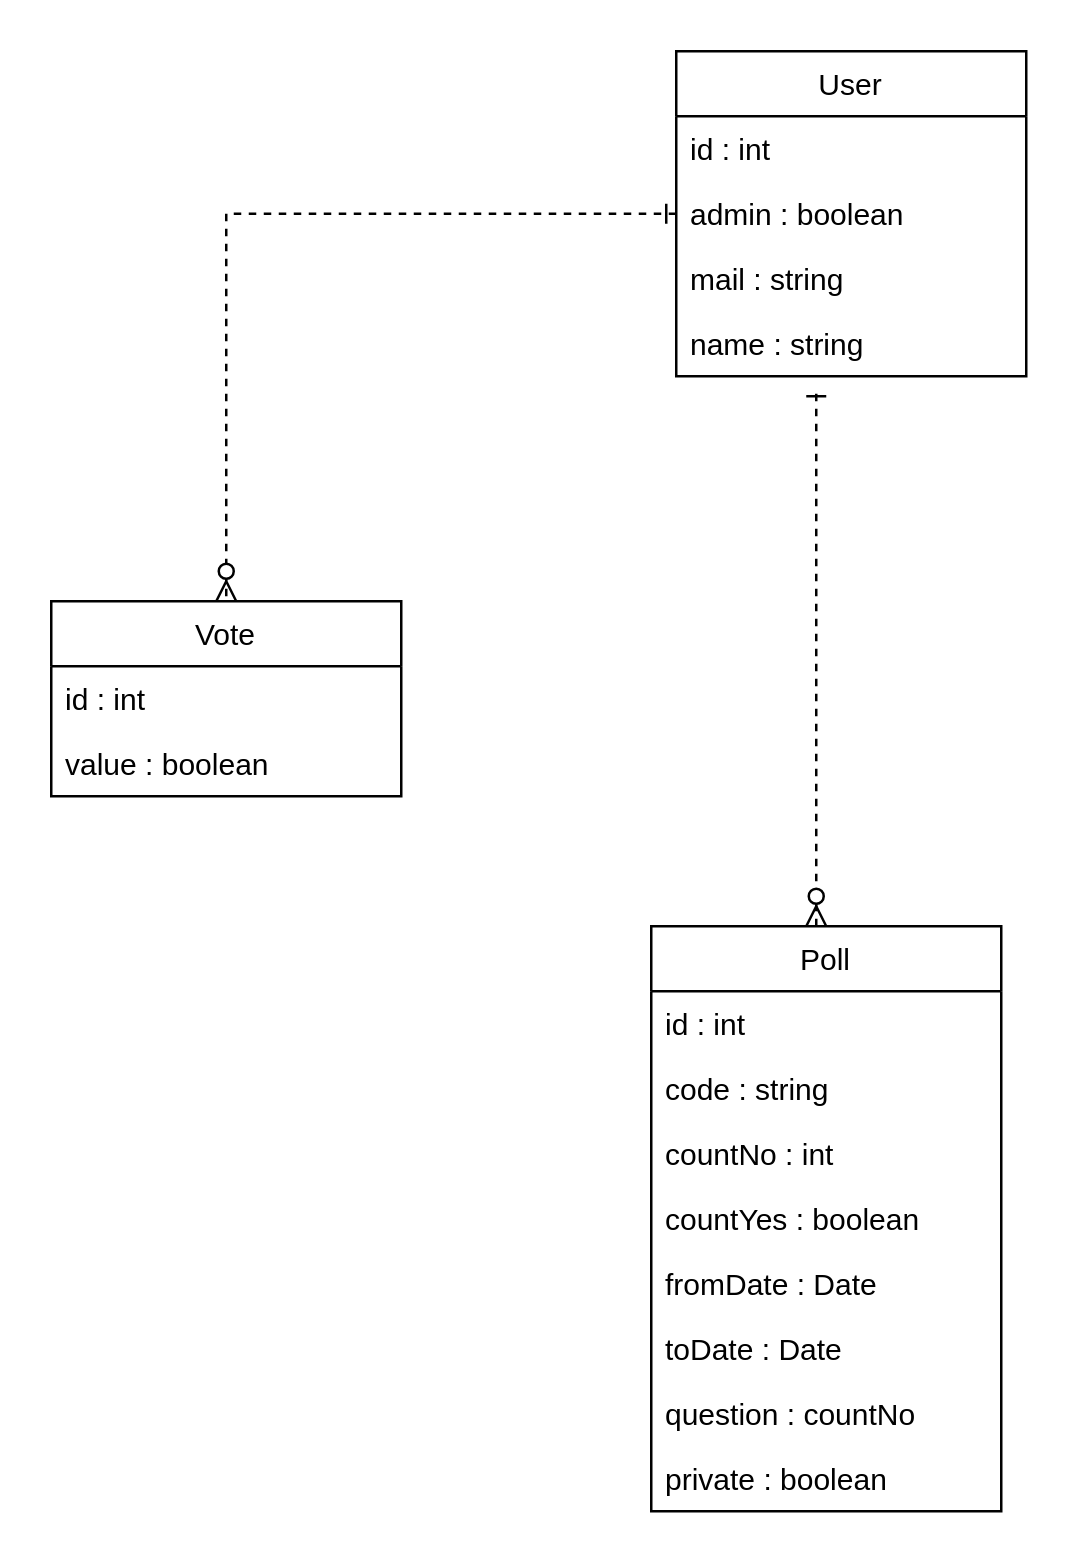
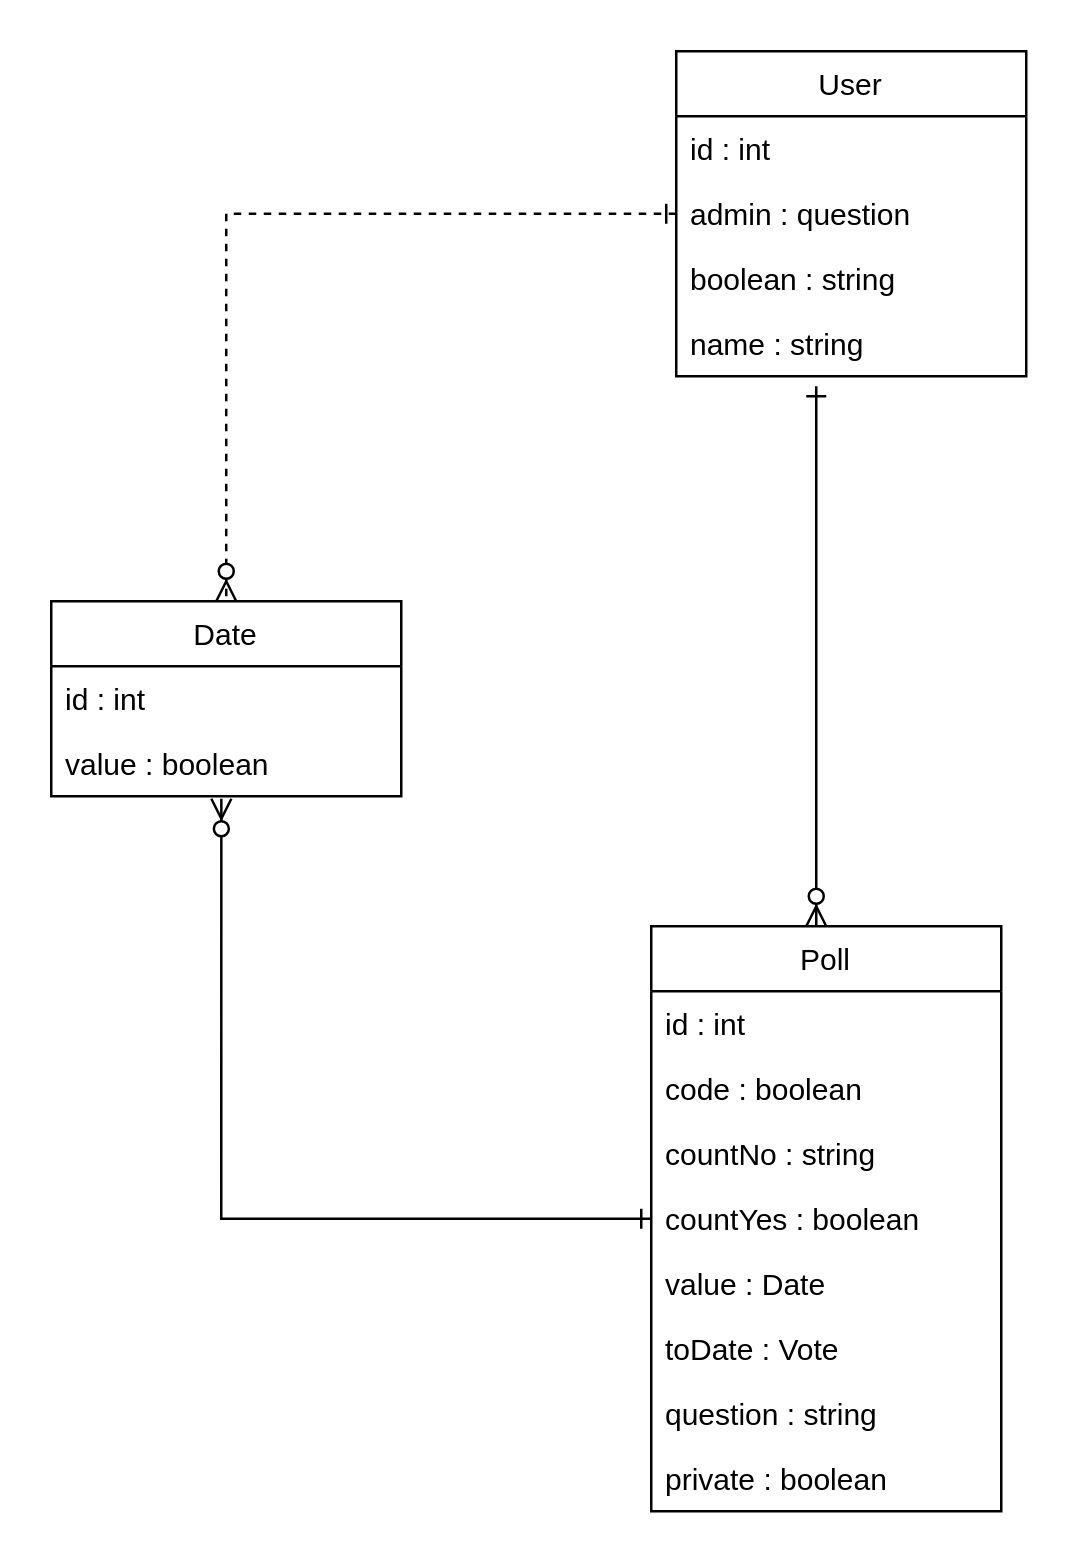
  <mxCell id="0" />
  <mxCell id="1" parent="0" />
- <mxCell id="2" value="Vote" style="swimlane;fontStyle=0;childLayout=stackLayout;horizontal=1;startSize=26;fillColor=none;horizontalStack=0;resizeParent=1;resizeParentMax=0;resizeLast=0;collapsible=1;marginBottom=0;" parent="1" vertex="1"><mxGeometry x="20" y="240" width="140" height="78" as="geometry" /></mxCell>
+ <mxCell id="2" value="Date" style="swimlane;fontStyle=0;childLayout=stackLayout;horizontal=1;startSize=26;fillColor=none;horizontalStack=0;resizeParent=1;resizeParentMax=0;resizeLast=0;collapsible=1;marginBottom=0;" parent="1" vertex="1"><mxGeometry x="20" y="240" width="140" height="78" as="geometry" /></mxCell>
  <mxCell id="3" value="id : int" style="text;strokeColor=none;fillColor=none;align=left;verticalAlign=top;spacingLeft=4;spacingRight=4;overflow=hidden;rotatable=0;points=[[0,0.5],[1,0.5]];portConstraint=eastwest;" parent="2" vertex="1"><mxGeometry y="26" width="140" height="26" as="geometry" /></mxCell>
  <mxCell id="4" value="value : boolean" style="text;strokeColor=none;fillColor=none;align=left;verticalAlign=top;spacingLeft=4;spacingRight=4;overflow=hidden;rotatable=0;points=[[0,0.5],[1,0.5]];portConstraint=eastwest;" parent="2" vertex="1"><mxGeometry y="52" width="140" height="26" as="geometry" /></mxCell>
- <mxCell id="5" style="edgeStyle=orthogonalEdgeStyle;rounded=0;orthogonalLoop=1;jettySize=auto;html=1;entryX=0.4;entryY=1.154;entryDx=0;entryDy=0;entryPerimeter=0;endArrow=ERone;endFill=0;startArrow=ERzeroToMany;startFill=1;dashed=1;" parent="1" source="6" target="21" edge="1"><mxGeometry relative="1" as="geometry"><Array as="points"><mxPoint x="326" y="230" /><mxPoint x="326" y="230" /></Array></mxGeometry></mxCell>
+ <mxCell id="5" style="edgeStyle=orthogonalEdgeStyle;rounded=0;orthogonalLoop=1;jettySize=auto;html=1;entryX=0.4;entryY=1.154;entryDx=0;entryDy=0;entryPerimeter=0;endArrow=ERone;endFill=0;startArrow=ERzeroToMany;startFill=1;" parent="1" source="6" target="21" edge="1"><mxGeometry relative="1" as="geometry"><Array as="points"><mxPoint x="326" y="230" /><mxPoint x="326" y="230" /></Array></mxGeometry></mxCell>
  <mxCell id="6" value="Poll" style="swimlane;fontStyle=0;childLayout=stackLayout;horizontal=1;startSize=26;fillColor=none;horizontalStack=0;resizeParent=1;resizeParentMax=0;resizeLast=0;collapsible=1;marginBottom=0;" parent="1" vertex="1"><mxGeometry x="260" y="370" width="140" height="234" as="geometry" /></mxCell>
  <mxCell id="7" value="id : int" style="text;strokeColor=none;fillColor=none;align=left;verticalAlign=top;spacingLeft=4;spacingRight=4;overflow=hidden;rotatable=0;points=[[0,0.5],[1,0.5]];portConstraint=eastwest;" parent="6" vertex="1"><mxGeometry y="26" width="140" height="26" as="geometry" /></mxCell>
- <mxCell id="8" value="code : string" style="text;strokeColor=none;fillColor=none;align=left;verticalAlign=top;spacingLeft=4;spacingRight=4;overflow=hidden;rotatable=0;points=[[0,0.5],[1,0.5]];portConstraint=eastwest;" parent="6" vertex="1"><mxGeometry y="52" width="140" height="26" as="geometry" /></mxCell>
- <mxCell id="9" value="countNo : int" style="text;strokeColor=none;fillColor=none;align=left;verticalAlign=top;spacingLeft=4;spacingRight=4;overflow=hidden;rotatable=0;points=[[0,0.5],[1,0.5]];portConstraint=eastwest;" parent="6" vertex="1"><mxGeometry y="78" width="140" height="26" as="geometry" /></mxCell>
+ <mxCell id="8" value="code : boolean" style="text;strokeColor=none;fillColor=none;align=left;verticalAlign=top;spacingLeft=4;spacingRight=4;overflow=hidden;rotatable=0;points=[[0,0.5],[1,0.5]];portConstraint=eastwest;" parent="6" vertex="1"><mxGeometry y="52" width="140" height="26" as="geometry" /></mxCell>
+ <mxCell id="9" value="countNo : string" style="text;strokeColor=none;fillColor=none;align=left;verticalAlign=top;spacingLeft=4;spacingRight=4;overflow=hidden;rotatable=0;points=[[0,0.5],[1,0.5]];portConstraint=eastwest;" parent="6" vertex="1"><mxGeometry y="78" width="140" height="26" as="geometry" /></mxCell>
  <mxCell id="10" value="countYes : boolean" style="text;strokeColor=none;fillColor=none;align=left;verticalAlign=top;spacingLeft=4;spacingRight=4;overflow=hidden;rotatable=0;points=[[0,0.5],[1,0.5]];portConstraint=eastwest;" parent="6" vertex="1"><mxGeometry y="104" width="140" height="26" as="geometry" /></mxCell>
- <mxCell id="11" value="fromDate : Date" style="text;strokeColor=none;fillColor=none;align=left;verticalAlign=top;spacingLeft=4;spacingRight=4;overflow=hidden;rotatable=0;points=[[0,0.5],[1,0.5]];portConstraint=eastwest;" parent="6" vertex="1"><mxGeometry y="130" width="140" height="26" as="geometry" /></mxCell>
- <mxCell id="12" value="toDate : Date" style="text;strokeColor=none;fillColor=none;align=left;verticalAlign=top;spacingLeft=4;spacingRight=4;overflow=hidden;rotatable=0;points=[[0,0.5],[1,0.5]];portConstraint=eastwest;" parent="6" vertex="1"><mxGeometry y="156" width="140" height="26" as="geometry" /></mxCell>
- <mxCell id="13" value="question : countNo" style="text;strokeColor=none;fillColor=none;align=left;verticalAlign=top;spacingLeft=4;spacingRight=4;overflow=hidden;rotatable=0;points=[[0,0.5],[1,0.5]];portConstraint=eastwest;" parent="6" vertex="1"><mxGeometry y="182" width="140" height="26" as="geometry" /></mxCell>
+ <mxCell id="11" value="value : Date" style="text;strokeColor=none;fillColor=none;align=left;verticalAlign=top;spacingLeft=4;spacingRight=4;overflow=hidden;rotatable=0;points=[[0,0.5],[1,0.5]];portConstraint=eastwest;" parent="6" vertex="1"><mxGeometry y="130" width="140" height="26" as="geometry" /></mxCell>
+ <mxCell id="12" value="toDate : Vote" style="text;strokeColor=none;fillColor=none;align=left;verticalAlign=top;spacingLeft=4;spacingRight=4;overflow=hidden;rotatable=0;points=[[0,0.5],[1,0.5]];portConstraint=eastwest;" parent="6" vertex="1"><mxGeometry y="156" width="140" height="26" as="geometry" /></mxCell>
+ <mxCell id="13" value="question : string" style="text;strokeColor=none;fillColor=none;align=left;verticalAlign=top;spacingLeft=4;spacingRight=4;overflow=hidden;rotatable=0;points=[[0,0.5],[1,0.5]];portConstraint=eastwest;" parent="6" vertex="1"><mxGeometry y="182" width="140" height="26" as="geometry" /></mxCell>
  <mxCell id="14" value="private : boolean" style="text;strokeColor=none;fillColor=none;align=left;verticalAlign=top;spacingLeft=4;spacingRight=4;overflow=hidden;rotatable=0;points=[[0,0.5],[1,0.5]];portConstraint=eastwest;" vertex="1" parent="6"><mxGeometry y="208" width="140" height="26" as="geometry" /></mxCell>
  <mxCell id="15" style="edgeStyle=orthogonalEdgeStyle;rounded=0;orthogonalLoop=1;jettySize=auto;html=1;exitX=0;exitY=0.5;exitDx=0;exitDy=0;entryX=0.5;entryY=0;entryDx=0;entryDy=0;endArrow=ERzeroToMany;endFill=1;startArrow=ERone;startFill=0;dashed=1;" parent="1" source="19" target="2" edge="1"><mxGeometry relative="1" as="geometry" /></mxCell>
+ <mxCell id="16" style="edgeStyle=orthogonalEdgeStyle;rounded=0;orthogonalLoop=1;jettySize=auto;html=1;exitX=0;exitY=0.5;exitDx=0;exitDy=0;entryX=0.486;entryY=1.038;entryDx=0;entryDy=0;entryPerimeter=0;endArrow=ERzeroToMany;endFill=1;startArrow=ERone;startFill=0;" parent="1" source="10" target="4" edge="1"><mxGeometry relative="1" as="geometry"><mxPoint x="90" y="330" as="targetPoint" /></mxGeometry></mxCell>
  <mxCell id="17" value="User" style="swimlane;fontStyle=0;childLayout=stackLayout;horizontal=1;startSize=26;fillColor=none;horizontalStack=0;resizeParent=1;resizeParentMax=0;resizeLast=0;collapsible=1;marginBottom=0;" parent="1" vertex="1"><mxGeometry x="270" y="20" width="140" height="130" as="geometry" /></mxCell>
  <mxCell id="18" value="id : int" style="text;strokeColor=none;fillColor=none;align=left;verticalAlign=top;spacingLeft=4;spacingRight=4;overflow=hidden;rotatable=0;points=[[0,0.5],[1,0.5]];portConstraint=eastwest;" parent="17" vertex="1"><mxGeometry y="26" width="140" height="26" as="geometry" /></mxCell>
- <mxCell id="19" value="admin : boolean" style="text;strokeColor=none;fillColor=none;align=left;verticalAlign=top;spacingLeft=4;spacingRight=4;overflow=hidden;rotatable=0;points=[[0,0.5],[1,0.5]];portConstraint=eastwest;" parent="17" vertex="1"><mxGeometry y="52" width="140" height="26" as="geometry" /></mxCell>
- <mxCell id="20" value="mail : string" style="text;strokeColor=none;fillColor=none;align=left;verticalAlign=top;spacingLeft=4;spacingRight=4;overflow=hidden;rotatable=0;points=[[0,0.5],[1,0.5]];portConstraint=eastwest;" parent="17" vertex="1"><mxGeometry y="78" width="140" height="26" as="geometry" /></mxCell>
+ <mxCell id="19" value="admin : question" style="text;strokeColor=none;fillColor=none;align=left;verticalAlign=top;spacingLeft=4;spacingRight=4;overflow=hidden;rotatable=0;points=[[0,0.5],[1,0.5]];portConstraint=eastwest;" parent="17" vertex="1"><mxGeometry y="52" width="140" height="26" as="geometry" /></mxCell>
+ <mxCell id="20" value="boolean : string" style="text;strokeColor=none;fillColor=none;align=left;verticalAlign=top;spacingLeft=4;spacingRight=4;overflow=hidden;rotatable=0;points=[[0,0.5],[1,0.5]];portConstraint=eastwest;" parent="17" vertex="1"><mxGeometry y="78" width="140" height="26" as="geometry" /></mxCell>
  <mxCell id="21" value="name : string" style="text;strokeColor=none;fillColor=none;align=left;verticalAlign=top;spacingLeft=4;spacingRight=4;overflow=hidden;rotatable=0;points=[[0,0.5],[1,0.5]];portConstraint=eastwest;" parent="17" vertex="1"><mxGeometry y="104" width="140" height="26" as="geometry" /></mxCell>
